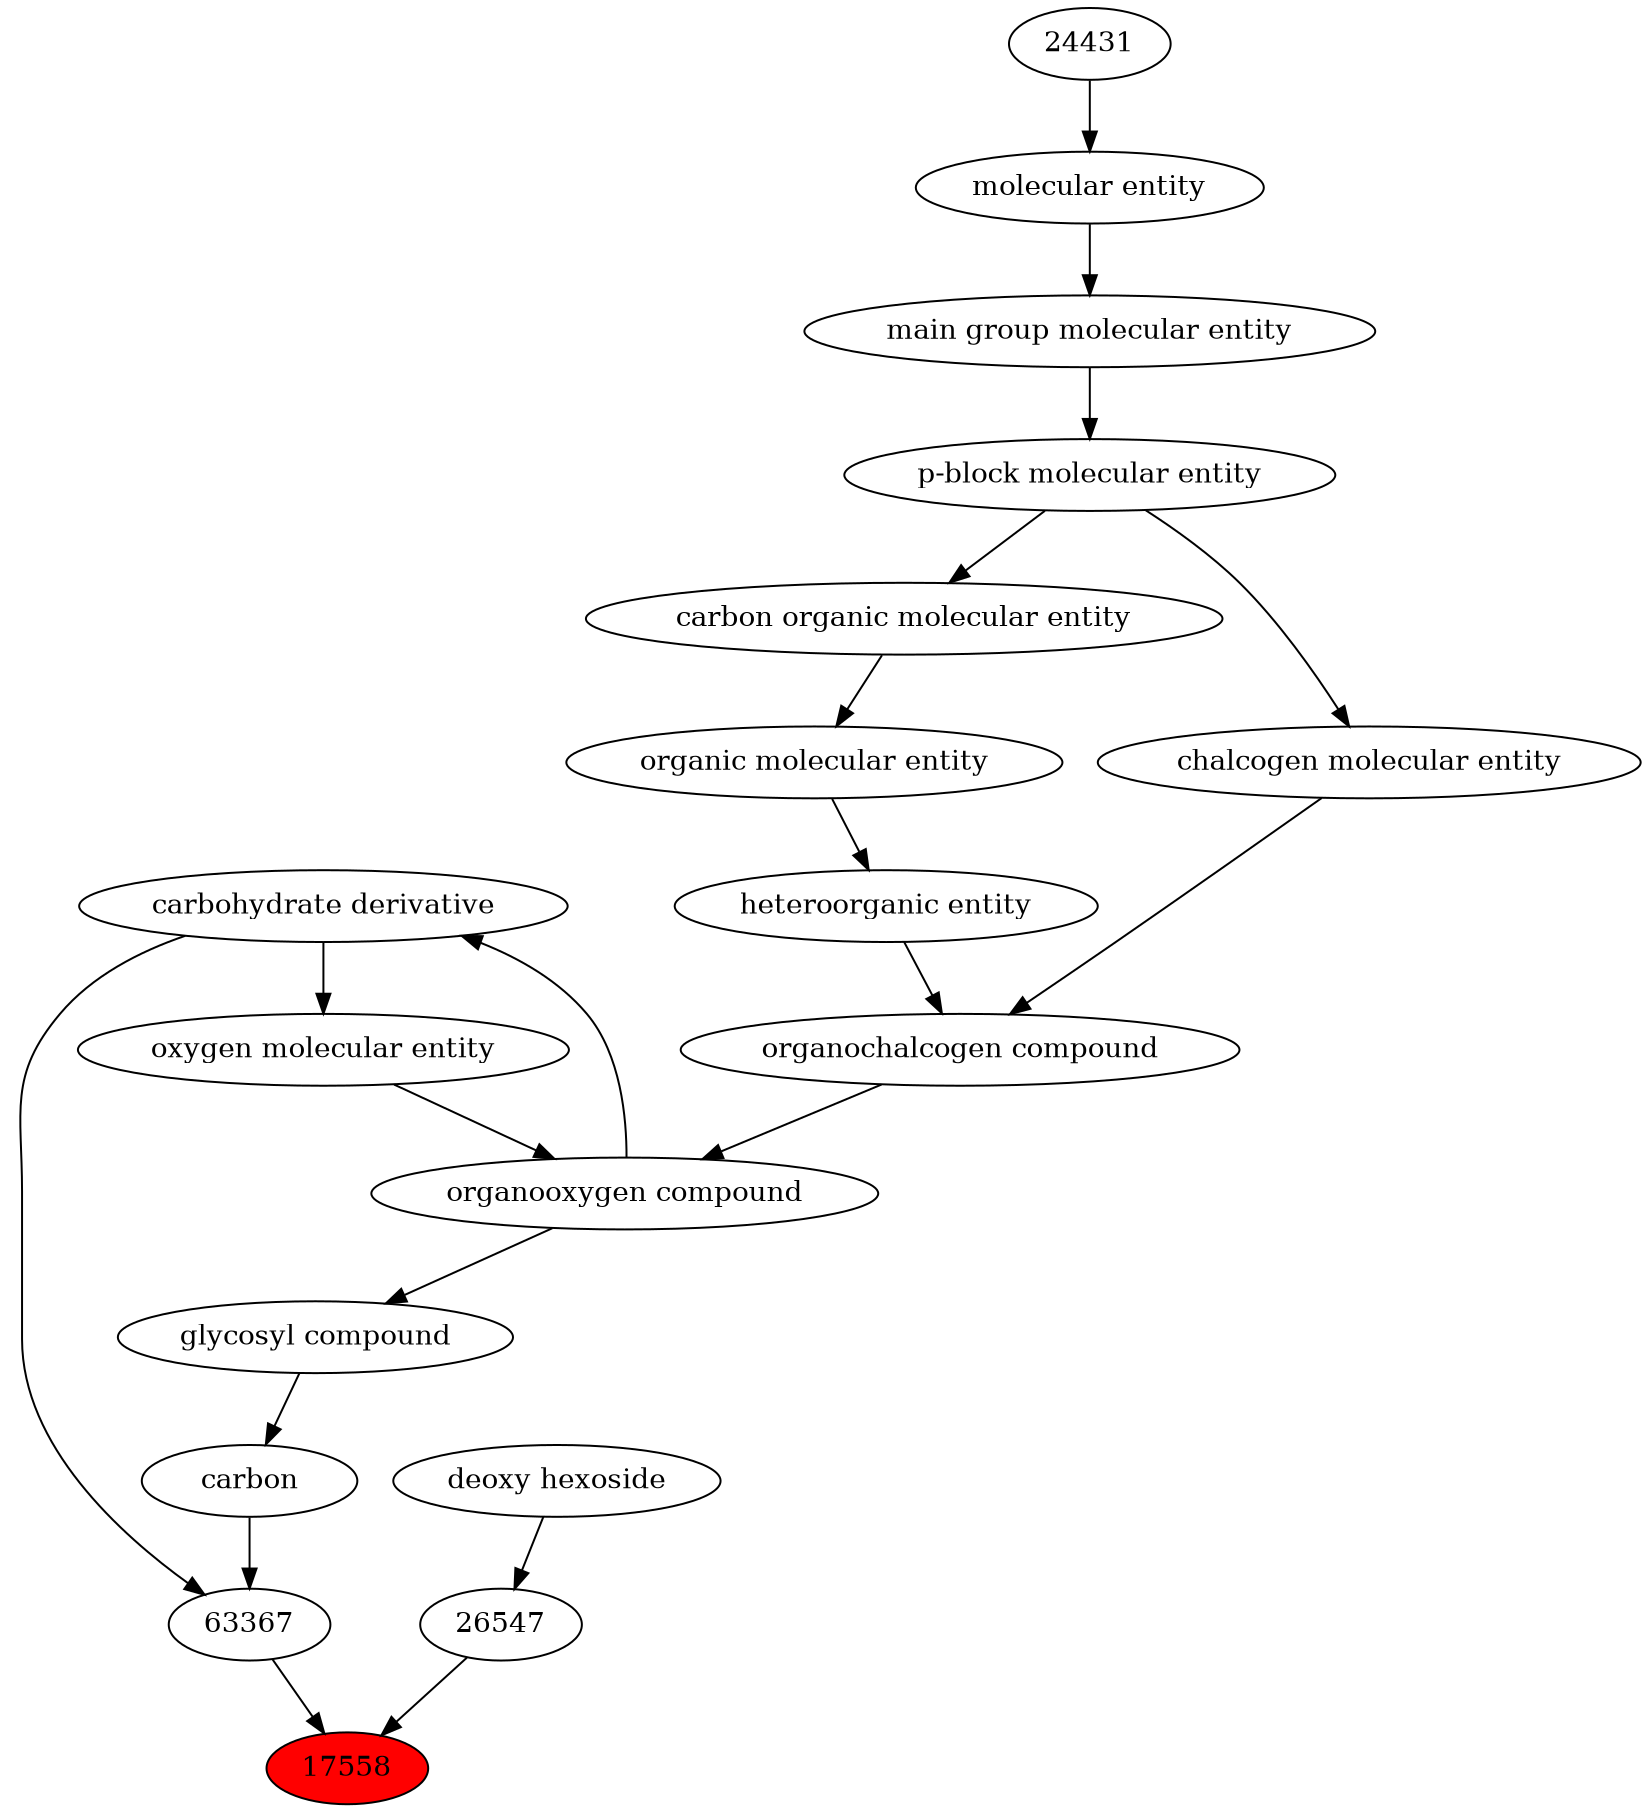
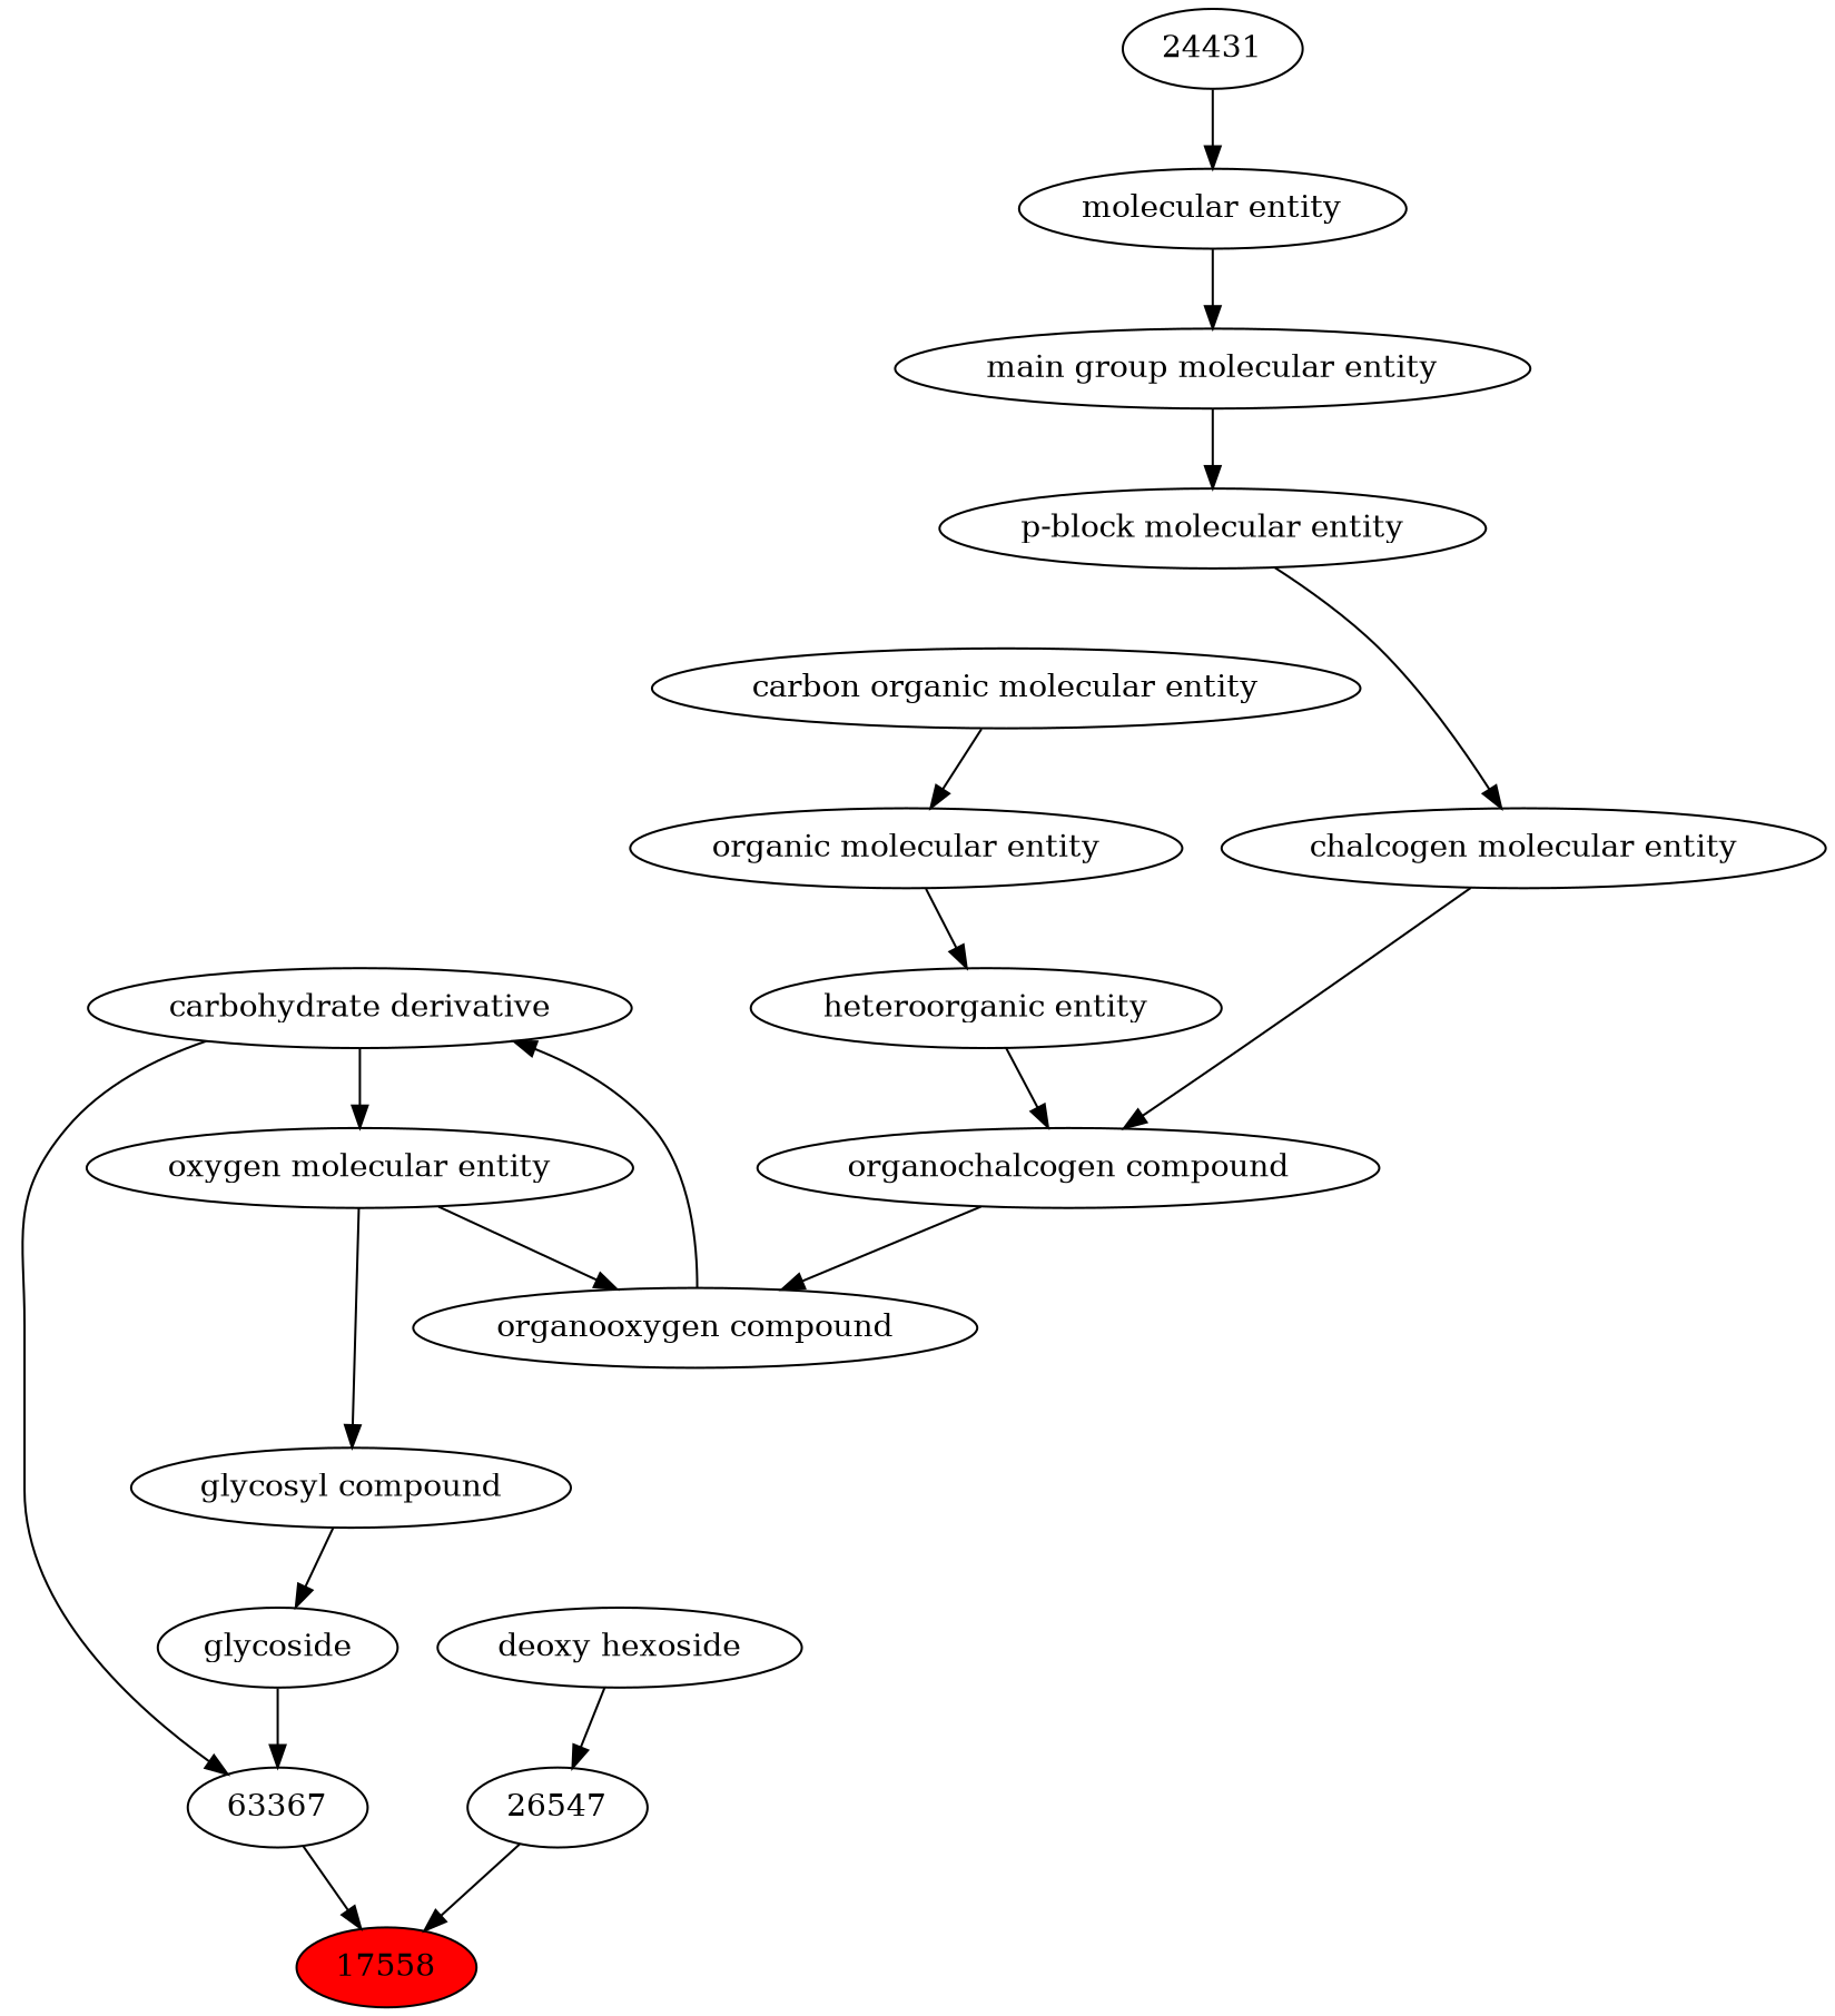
  digraph {
    n1 [fillcolor=red label=17558 style=filled]
    n2 [label=63367]
    n3 [label=26547]
    n4 [label="carbohydrate derivative"]
    n5 [label="oxygen molecular entity"]
    n6 [label="deoxy hexoside"]
    n7 [label="organooxygen compound"]
    n8 [label="glycosyl compound"]
-   n9 [label=carbon]
+   n9 [label=glycoside]
    n10 [label="organochalcogen compound"]
    n11 [label="heteroorganic entity"]
    n12 [label="chalcogen molecular entity"]
    n13 [label="organic molecular entity"]
    n14 [label="p-block molecular entity"]
    n15 [label="carbon organic molecular entity"]
    n16 [label="main group molecular entity"]
    n17 [label="molecular entity"]
    n18 [label=24431]
    n2 -> n1
    n3 -> n1
    n4 -> n2
    n4 -> n5
    n5 -> n7
    n6 -> n3
    n7 -> n4
-   n7 -> n8
+   n5 -> n8
    n8 -> n9
    n9 -> n2
    n10 -> n7
    n11 -> n10
    n12 -> n10
    n13 -> n11
    n14 -> n12
-   n14 -> n15
    n15 -> n13
    n16 -> n14
    n17 -> n16
    n18 -> n17
  }
